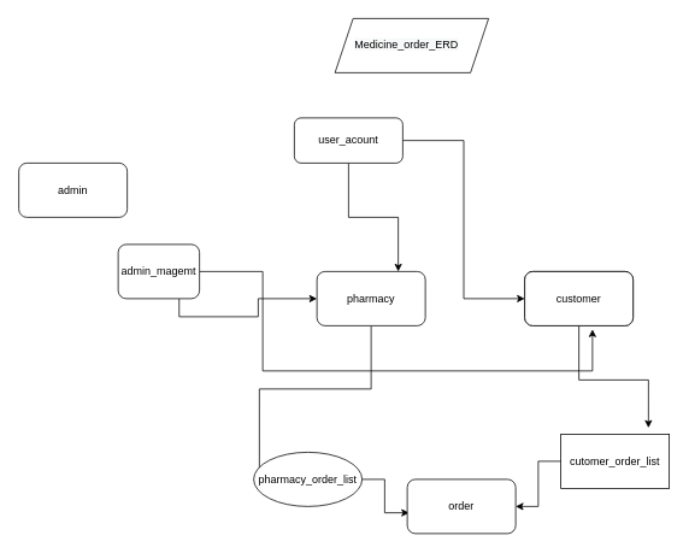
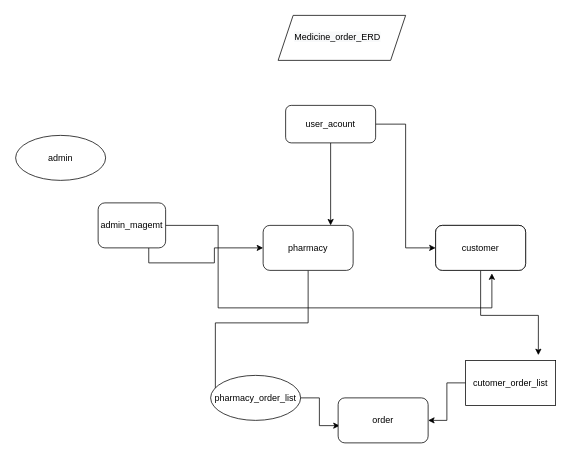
  <mxCell id="0" />
  <mxCell id="1" parent="0" />
  <mxCell id="2" style="edgeStyle=orthogonalEdgeStyle;rounded=0;orthogonalLoop=1;jettySize=auto;html=1;entryX=0;entryY=0.5;entryDx=0;entryDy=0;" edge="1" parent="1" source="4" target="7"><mxGeometry relative="1" as="geometry" /></mxCell>
  <mxCell id="3" style="edgeStyle=orthogonalEdgeStyle;rounded=0;orthogonalLoop=1;jettySize=auto;html=1;entryX=0.75;entryY=0;entryDx=0;entryDy=0;" edge="1" parent="1" source="4" target="9"><mxGeometry relative="1" as="geometry" /></mxCell>
- <mxCell id="4" value="user_acount" style="rounded=1;whiteSpace=wrap;html=1;" vertex="1" parent="1"><mxGeometry x="325" y="130" width="120" height="50" as="geometry" /></mxCell>
+ <mxCell id="4" value="user_acount" style="rounded=1;whiteSpace=wrap;html=1;" vertex="1" parent="1"><mxGeometry x="380" y="140" width="120" height="50" as="geometry" /></mxCell>
  <mxCell id="5" value="pharmacy" style="rounded=1;whiteSpace=wrap;html=1;" vertex="1" parent="1"><mxGeometry x="580" y="300" width="120" height="60" as="geometry" /></mxCell>
  <mxCell id="6" style="edgeStyle=orthogonalEdgeStyle;rounded=0;orthogonalLoop=1;jettySize=auto;html=1;entryX=0.808;entryY=-0.117;entryDx=0;entryDy=0;entryPerimeter=0;" edge="1" parent="1" source="7" target="18"><mxGeometry relative="1" as="geometry" /></mxCell>
  <mxCell id="7" value="customer" style="rounded=1;whiteSpace=wrap;html=1;" vertex="1" parent="1"><mxGeometry x="580" y="300" width="120" height="60" as="geometry" /></mxCell>
  <mxCell id="8" style="edgeStyle=orthogonalEdgeStyle;rounded=0;orthogonalLoop=1;jettySize=auto;html=1;entryX=0;entryY=0.75;entryDx=0;entryDy=0;" edge="1" parent="1" source="9" target="15"><mxGeometry relative="1" as="geometry" /></mxCell>
  <mxCell id="9" value="pharmacy" style="rounded=1;whiteSpace=wrap;html=1;" vertex="1" parent="1"><mxGeometry x="350" y="300" width="120" height="60" as="geometry" /></mxCell>
- <mxCell id="10" value="admin" style="rounded=1;whiteSpace=wrap;html=1;" vertex="1" parent="1"><mxGeometry x="20" y="180" width="120" height="60" as="geometry" /></mxCell>
+ <mxCell id="10" value="admin" style="ellipse;whiteSpace=wrap;html=1;" vertex="1" parent="1"><mxGeometry x="20" y="180" width="120" height="60" as="geometry" /></mxCell>
  <mxCell id="11" style="edgeStyle=orthogonalEdgeStyle;rounded=0;orthogonalLoop=1;jettySize=auto;html=1;exitX=0.75;exitY=1;exitDx=0;exitDy=0;" edge="1" parent="1" source="13" target="9"><mxGeometry relative="1" as="geometry" /></mxCell>
  <mxCell id="12" style="edgeStyle=orthogonalEdgeStyle;rounded=0;orthogonalLoop=1;jettySize=auto;html=1;entryX=0.625;entryY=1.067;entryDx=0;entryDy=0;entryPerimeter=0;" edge="1" parent="1" source="13" target="7"><mxGeometry relative="1" as="geometry"><Array as="points"><mxPoint x="290" y="300" /><mxPoint x="290" y="410" /><mxPoint x="655" y="410" /></Array></mxGeometry></mxCell>
  <mxCell id="13" value="admin_magemt" style="rounded=1;whiteSpace=wrap;html=1;" vertex="1" parent="1"><mxGeometry x="130" y="270" width="90" height="60" as="geometry" /></mxCell>
  <mxCell id="14" style="edgeStyle=orthogonalEdgeStyle;rounded=0;orthogonalLoop=1;jettySize=auto;html=1;exitX=1;exitY=0.5;exitDx=0;exitDy=0;entryX=0.017;entryY=0.617;entryDx=0;entryDy=0;entryPerimeter=0;" edge="1" parent="1" source="15" target="16"><mxGeometry relative="1" as="geometry" /></mxCell>
  <mxCell id="15" value="pharmacy_order_list" style="ellipse;whiteSpace=wrap;html=1;" vertex="1" parent="1"><mxGeometry x="280" y="500" width="120" height="60" as="geometry" /></mxCell>
  <mxCell id="16" value="order" style="rounded=1;whiteSpace=wrap;html=1;" vertex="1" parent="1"><mxGeometry x="450" y="530" width="120" height="60" as="geometry" /></mxCell>
  <mxCell id="17" style="edgeStyle=orthogonalEdgeStyle;rounded=0;orthogonalLoop=1;jettySize=auto;html=1;" edge="1" parent="1" source="18" target="16"><mxGeometry relative="1" as="geometry" /></mxCell>
  <mxCell id="18" value="cutomer_order_list" style="whiteSpace=wrap;html=1;rounded=0;" vertex="1" parent="1"><mxGeometry x="620" y="480" width="120" height="60" as="geometry" /></mxCell>
  <mxCell id="19" value="" style="shape=parallelogram;perimeter=parallelogramPerimeter;whiteSpace=wrap;html=1;fixedSize=1;" vertex="1" parent="1"><mxGeometry x="370" width="170" height="60" as="geometry" y="20" /></mxCell>
  <mxCell id="20" value="&lt;span style=&quot;color: rgb(0, 0, 0); font-family: helvetica; font-size: 12px; font-style: normal; font-weight: 400; letter-spacing: normal; text-align: center; text-indent: 0px; text-transform: none; word-spacing: 0px; background-color: rgb(248, 249, 250); display: inline; float: none;&quot;&gt;Medicine_order_ERD&lt;/span&gt;" style="text;whiteSpace=wrap;html=1;" vertex="1" parent="1"><mxGeometry x="390" y="35" width="140" height="30" as="geometry" /></mxCell>
